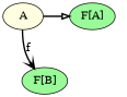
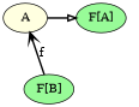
  digraph {
    node [fillcolor=palegreen group=upper style=filled]
    edge [style=bold]
    n1 [group=lower label="F[A]"]
    A [fillcolor=lightyellow]
    n3 [label="F[B]"]
    subgraph sub_1 {
      rank=same
      n1
      A
    }
    n1 -> n3 [label="flatMap(f)" style=invis]
    A -> n1 [arrowhead=onormal]
-   A -> n3 [arrowhead=vee label=f]
+   n3 -> A [arrowhead=vee label=f]
  }
